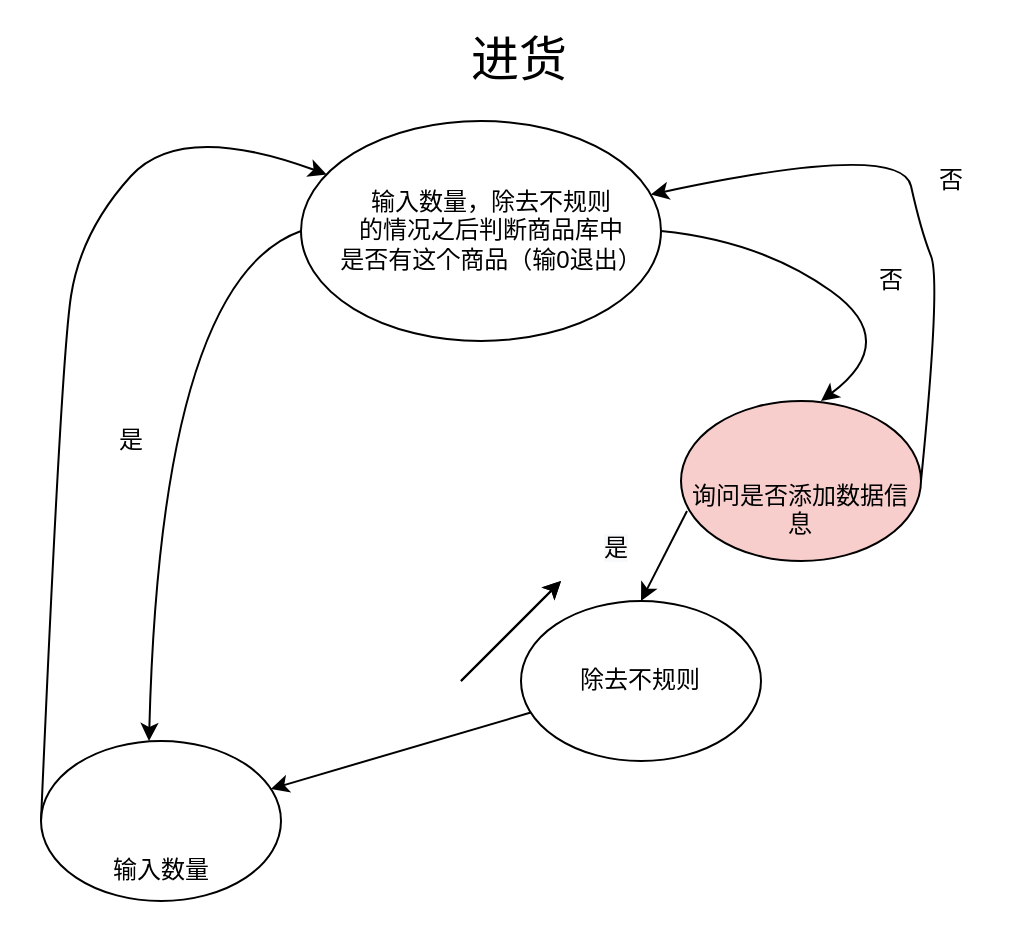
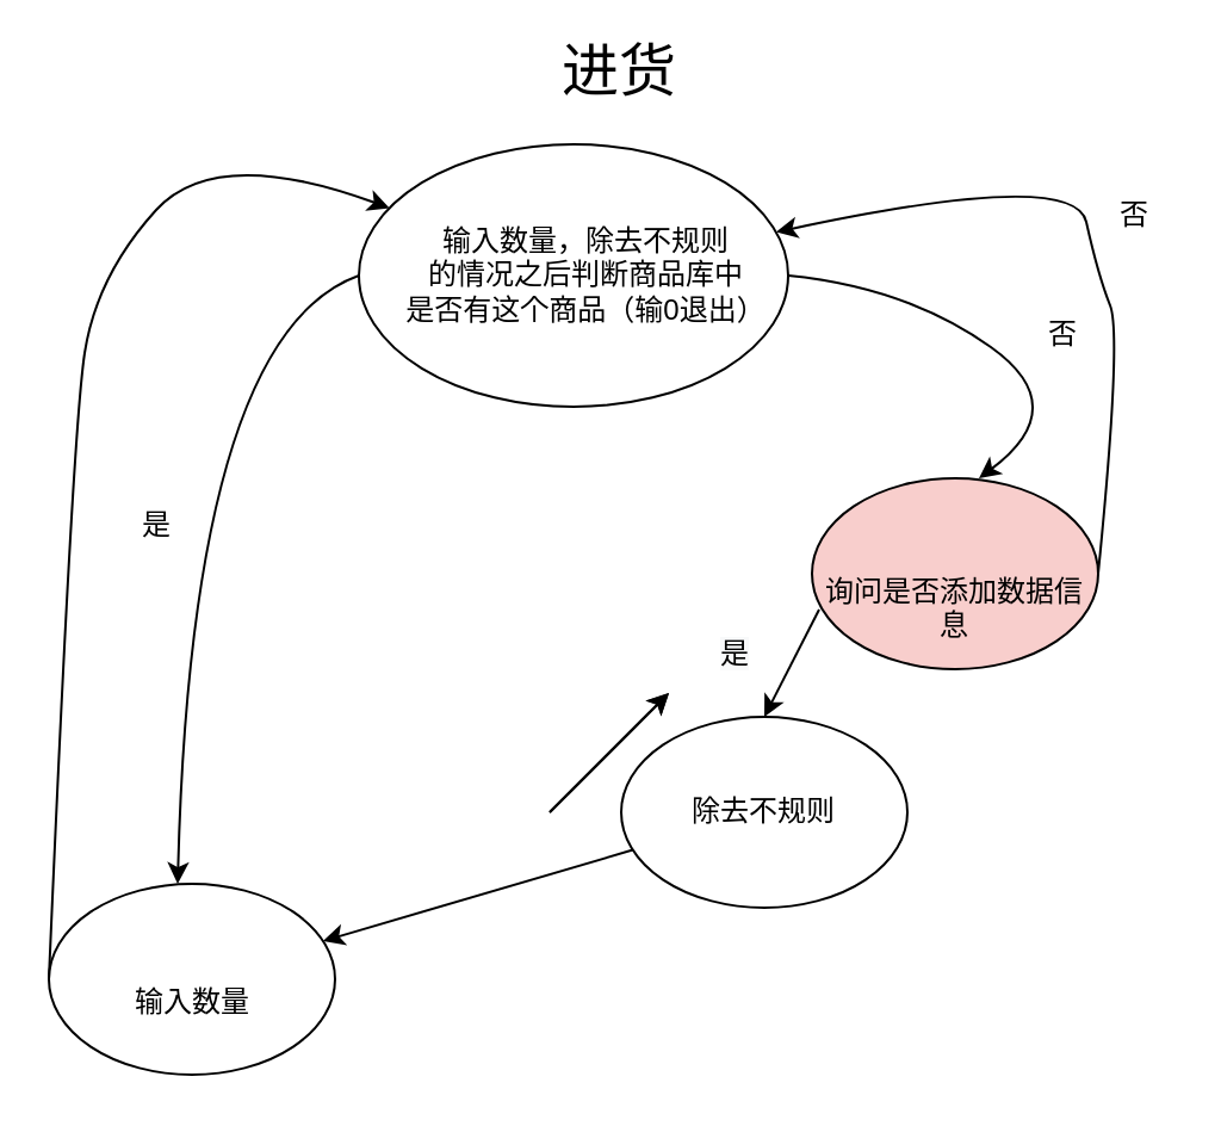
  <mxCell id="0" />
  <mxCell id="1" parent="0" />
  <mxCell id="2" value="" style="ellipse;whiteSpace=wrap;html=1;" vertex="1" parent="1"><mxGeometry x="150" y="60" width="180" height="110" as="geometry" /></mxCell>
  <mxCell id="3" value="" style="curved=1;endArrow=classic;html=1;rounded=0;exitX=0;exitY=0.5;exitDx=0;exitDy=0;entryX=0.45;entryY=0;entryDx=0;entryDy=0;entryPerimeter=0;" edge="1" parent="1" source="2" target="8"><mxGeometry width="50" height="50" relative="1" as="geometry"><mxPoint x="230" y="370" as="sourcePoint" /><mxPoint x="80" y="230" as="targetPoint" /><Array as="points"><mxPoint x="80" y="140" /></Array></mxGeometry></mxCell>
  <mxCell id="4" value="输入数量，除去不规则&lt;br&gt;的情况之后判断商品库中&lt;br&gt;是否有这个商品（输0退出）" style="text;html=1;resizable=0;autosize=1;align=center;verticalAlign=middle;points=[];fillColor=none;strokeColor=none;rounded=0;" vertex="1" parent="1"><mxGeometry x="160" y="90" width="170" height="50" as="geometry" /></mxCell>
  <mxCell id="5" value="是" style="text;html=1;resizable=0;autosize=1;align=center;verticalAlign=middle;points=[];fillColor=none;strokeColor=none;rounded=0;" vertex="1" parent="1"><mxGeometry x="50" y="210" width="30" height="20" as="geometry" /></mxCell>
  <mxCell id="6" value="" style="curved=1;endArrow=classic;html=1;rounded=0;exitX=1;exitY=0.5;exitDx=0;exitDy=0;" edge="1" parent="1" source="2"><mxGeometry width="50" height="50" relative="1" as="geometry"><mxPoint x="230" y="350" as="sourcePoint" /><mxPoint x="410" y="200" as="targetPoint" /><Array as="points"><mxPoint x="380" y="120" /><mxPoint x="450" y="170" /></Array></mxGeometry></mxCell>
  <mxCell id="7" value="否" style="text;html=1;resizable=0;autosize=1;align=center;verticalAlign=middle;points=[];fillColor=none;strokeColor=none;rounded=0;" vertex="1" parent="1"><mxGeometry x="430" y="130" width="30" height="20" as="geometry" /></mxCell>
  <mxCell id="8" value="" style="ellipse;whiteSpace=wrap;html=1;" vertex="1" parent="1"><mxGeometry x="20" y="370" width="120" height="80" as="geometry" /></mxCell>
  <mxCell id="9" value="&lt;br&gt;&lt;br&gt;&lt;font face=&quot;helvetica&quot;&gt;询问是否添加数据信息&lt;/font&gt;&lt;br&gt;" style="ellipse;whiteSpace=wrap;html=1;fillColor=#f8cecc;" vertex="1" parent="1"><mxGeometry x="340" y="200" width="120" height="80" as="geometry" /></mxCell>
- <mxCell id="10" value="输入数量" style="text;html=1;resizable=0;autosize=1;align=center;verticalAlign=middle;points=[];fillColor=none;strokeColor=none;rounded=0;" vertex="1" parent="1"><mxGeometry x="50" y="425" width="60" height="20" as="geometry" /></mxCell>
+ <mxCell id="10" value="输入数量" style="text;html=1;resizable=0;autosize=1;align=center;verticalAlign=middle;points=[];fillColor=none;strokeColor=none;rounded=0;" vertex="1" parent="1"><mxGeometry x="50" y="410" width="60" height="20" as="geometry" /></mxCell>
  <mxCell id="11" value="" style="endArrow=classic;html=1;rounded=0;exitX=0.025;exitY=0.688;exitDx=0;exitDy=0;exitPerimeter=0;" edge="1" parent="1" source="9"><mxGeometry width="50" height="50" relative="1" as="geometry"><mxPoint x="310" y="320" as="sourcePoint" /><mxPoint x="320" y="300" as="targetPoint" /></mxGeometry></mxCell>
  <mxCell id="12" value="除去不规则" style="ellipse;whiteSpace=wrap;html=1;" vertex="1" parent="1"><mxGeometry x="260" y="300" width="120" height="80" as="geometry" /></mxCell>
  <mxCell id="13" value="" style="endArrow=classic;html=1;rounded=0;" edge="1" parent="1" source="12" target="8"><mxGeometry width="50" height="50" relative="1" as="geometry"><mxPoint x="230" y="350" as="sourcePoint" /><mxPoint x="280" y="300" as="targetPoint" /></mxGeometry></mxCell>
  <mxCell id="14" value="&lt;span style=&quot;color: rgb(0 , 0 , 0) ; font-family: &amp;#34;helvetica&amp;#34; ; font-size: 12px ; font-style: normal ; font-weight: 400 ; letter-spacing: normal ; text-align: center ; text-indent: 0px ; text-transform: none ; word-spacing: 0px ; background-color: rgb(248 , 249 , 250) ; display: inline ; float: none&quot;&gt;是&lt;/span&gt;" style="text;whiteSpace=wrap;html=1;" vertex="1" parent="1"><mxGeometry x="300" y="260" width="70" height="30" as="geometry" /></mxCell>
  <mxCell id="15" value="&lt;font style=&quot;font-size: 24px&quot;&gt;进货&lt;/font&gt;" style="text;html=1;align=center;verticalAlign=middle;resizable=0;points=[];autosize=1;strokeColor=none;fillColor=none;" vertex="1" parent="1"><mxGeometry x="229" y="20" width="60" height="20" as="geometry" /></mxCell>
  <mxCell id="16" value="" style="curved=1;endArrow=classic;html=1;rounded=0;fontSize=12;exitX=1;exitY=0.5;exitDx=0;exitDy=0;" edge="1" parent="1" source="9" target="2"><mxGeometry width="50" height="50" relative="1" as="geometry"><mxPoint x="230" y="340" as="sourcePoint" /><mxPoint x="560" y="130" as="targetPoint" /><Array as="points"><mxPoint x="470" y="140" /><mxPoint x="460" y="115" /><mxPoint x="450" y="70" /></Array></mxGeometry></mxCell>
  <mxCell id="17" value="否" style="text;html=1;align=center;verticalAlign=middle;resizable=0;points=[];autosize=1;strokeColor=none;fillColor=none;fontSize=12;" vertex="1" parent="1"><mxGeometry x="460" y="80" width="30" height="20" as="geometry" /></mxCell>
  <mxCell id="18" value="" style="curved=1;endArrow=classic;html=1;rounded=0;fontSize=12;exitX=0;exitY=0.5;exitDx=0;exitDy=0;" edge="1" parent="1" source="8" target="2"><mxGeometry width="50" height="50" relative="1" as="geometry"><mxPoint x="470" y="250" as="sourcePoint" /><mxPoint x="327.246" y="96.776" as="targetPoint" /><Array as="points"><mxPoint x="30" y="180" /><mxPoint x="40" y="115" /><mxPoint x="90" y="60" /></Array></mxGeometry></mxCell>
  <mxCell id="19" value="" style="endArrow=classic;html=1;rounded=0;fontSize=12;" edge="1" parent="1"><mxGeometry width="50" height="50" relative="1" as="geometry"><mxPoint x="230" y="340" as="sourcePoint" /><mxPoint x="280" y="290" as="targetPoint" /></mxGeometry></mxCell>
  <mxCell id="20" value="" style="endArrow=classic;html=1;rounded=0;fontSize=12;" edge="1" parent="1"><mxGeometry width="50" height="50" relative="1" as="geometry"><mxPoint x="230" y="340" as="sourcePoint" /><mxPoint x="280" y="290" as="targetPoint" /></mxGeometry></mxCell>
